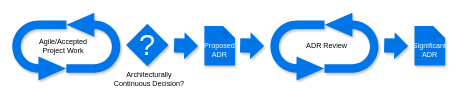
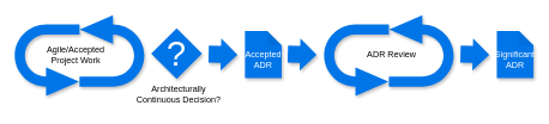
  <mxCell id="0" />
  <mxCell id="1" parent="0" />
  <mxCell id="2" value="" style="html=1;shadow=1;dashed=0;align=center;verticalAlign=middle;shape=mxgraph.arrows2.uTurnArrow;dy=7;arrowHead=40;dx2=46;rotation=-180;flipV=1;fillColor=#0075E8;strokeColor=none;" parent="1" vertex="1"><mxGeometry x="110" y="20.5" width="90" height="100" as="geometry" /></mxCell>
  <mxCell id="3" value="" style="html=1;shadow=1;dashed=0;align=center;verticalAlign=middle;shape=mxgraph.arrows2.uTurnArrow;dy=7;arrowHead=40;dx2=46;rotation=0;flipV=1;fillColor=#0075E8;strokeColor=none;" parent="1" vertex="1"><mxGeometry x="20" y="33.5" width="90" height="100" as="geometry" /></mxCell>
  <mxCell id="4" value="" style="shape=flexArrow;endArrow=classic;html=1;width=24;endSize=7.33;fillColor=#0075E8;shadow=1;strokeColor=none;" parent="1" edge="1"><mxGeometry width="50" height="50" relative="1" as="geometry"><mxPoint x="289" y="75" as="sourcePoint" /><mxPoint x="330" y="76" as="targetPoint" /></mxGeometry></mxCell>
  <mxCell id="5" value="Agile/Accepted&lt;br&gt;Project Work" style="text;html=1;strokeColor=none;fillColor=none;align=center;verticalAlign=middle;whiteSpace=wrap;rounded=0;" parent="1" vertex="1"><mxGeometry x="30" y="65.5" width="150" height="20" as="geometry" /></mxCell>
  <mxCell id="6" value="" style="rounded=0;whiteSpace=wrap;html=1;rotation=-45;fillColor=#0075E8;shadow=1;strokeColor=none;" parent="1" vertex="1"><mxGeometry x="220" y="49.5" width="50" height="50" as="geometry" /></mxCell>
  <mxCell id="7" value="?" style="text;html=1;align=center;verticalAlign=middle;whiteSpace=wrap;rounded=0;fontSize=48;fontColor=#FFFFFF;" parent="1" vertex="1"><mxGeometry x="223" y="57.75" width="44" height="33.5" as="geometry" /></mxCell>
  <mxCell id="8" value="Architecturally Continuous Decision?" style="text;html=1;strokeColor=none;fillColor=none;align=center;verticalAlign=middle;whiteSpace=wrap;rounded=0;fontSize=12;" parent="1" vertex="1"><mxGeometry x="187.5" y="110.5" width="120" height="40" as="geometry" /></mxCell>
  <mxCell id="9" value="ADR Review" style="text;html=1;strokeColor=none;fillColor=none;align=center;verticalAlign=middle;whiteSpace=wrap;rounded=0;" parent="1" vertex="1"><mxGeometry x="469" y="65.5" width="150" height="20" as="geometry" /></mxCell>
- <mxCell id="10" value="&lt;br&gt;Proposed&lt;br&gt;ADR" style="shape=note;whiteSpace=wrap;html=1;backgroundOutline=1;darkOpacity=0.05;fontSize=12;size=20;fillColor=#0075E8;shadow=1;fontColor=#FFFFFF;strokeColor=none;" parent="1" vertex="1"><mxGeometry x="340" y="42.63" width="51" height="65.75" as="geometry" /></mxCell>
+ <mxCell id="10" value="&lt;br&gt;Accepted&lt;br&gt;ADR" style="shape=note;whiteSpace=wrap;html=1;backgroundOutline=1;darkOpacity=0.05;fontSize=12;size=20;fillColor=#0075E8;shadow=1;fontColor=#FFFFFF;strokeColor=none;" parent="1" vertex="1"><mxGeometry x="340" y="42.63" width="51" height="65.75" as="geometry" /></mxCell>
  <mxCell id="11" value="" style="shape=flexArrow;endArrow=classic;html=1;width=24;endSize=7.33;fillColor=#0075E8;shadow=1;strokeColor=none;" parent="1" edge="1"><mxGeometry width="50" height="50" relative="1" as="geometry"><mxPoint x="399" y="75" as="sourcePoint" /><mxPoint x="440" y="76" as="targetPoint" /></mxGeometry></mxCell>
  <mxCell id="12" value="" style="shape=flexArrow;endArrow=classic;html=1;width=24;endSize=7.33;fillColor=#0075E8;shadow=1;strokeColor=none;" parent="1" edge="1"><mxGeometry width="50" height="50" relative="1" as="geometry"><mxPoint x="639" y="75" as="sourcePoint" /><mxPoint x="680" y="76" as="targetPoint" /></mxGeometry></mxCell>
  <mxCell id="13" value="&lt;br&gt;Significant&lt;br&gt;ADR" style="shape=note;whiteSpace=wrap;html=1;backgroundOutline=1;darkOpacity=0.05;fontSize=12;size=20;fillColor=#0075E8;shadow=1;fontColor=#FFFFFF;strokeColor=none;" parent="1" vertex="1"><mxGeometry x="690" y="42.63" width="51" height="65.75" as="geometry" /></mxCell>
  <mxCell id="14" value="" style="html=1;shadow=1;dashed=0;align=center;verticalAlign=middle;shape=mxgraph.arrows2.uTurnArrow;dy=7;arrowHead=40;dx2=46;rotation=-180;flipV=1;fillColor=#0075E8;strokeColor=none;" parent="1" vertex="1"><mxGeometry x="540" y="20.5" width="90" height="100" as="geometry" /></mxCell>
  <mxCell id="15" value="" style="html=1;shadow=1;dashed=0;align=center;verticalAlign=middle;shape=mxgraph.arrows2.uTurnArrow;dy=7;arrowHead=40;dx2=46;rotation=0;flipV=1;fillColor=#0075E8;strokeColor=none;" parent="1" vertex="1"><mxGeometry x="450" y="33.5" width="90" height="100" as="geometry" /></mxCell>
